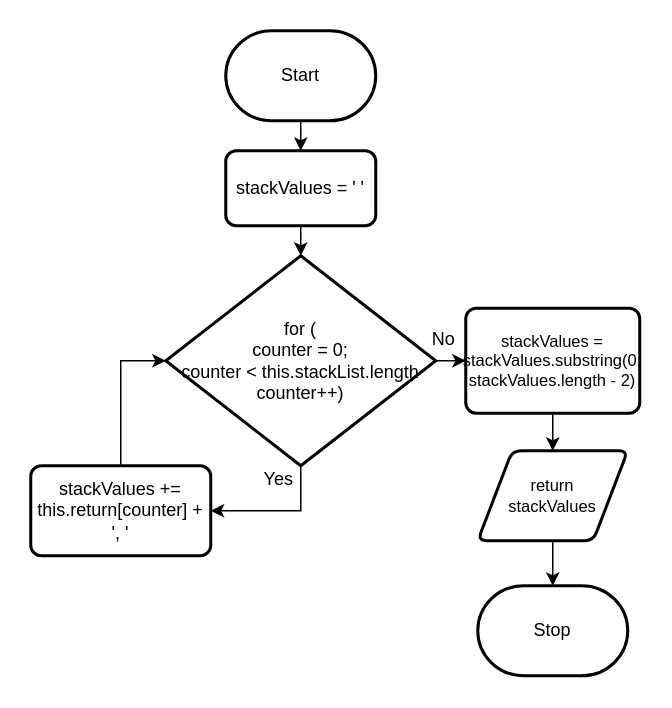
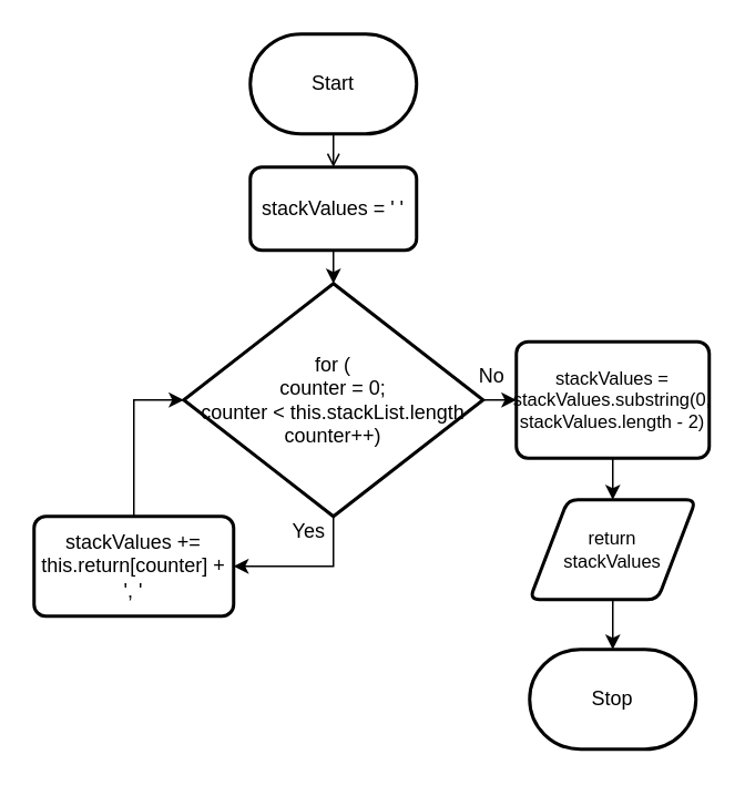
  <mxCell id="0" />
  <mxCell id="1" parent="0" />
- <mxCell id="2" style="edgeStyle=none;html=1;entryX=0.5;entryY=0;entryDx=0;entryDy=0;" parent="1" source="3" target="6" edge="1"><mxGeometry relative="1" as="geometry" /></mxCell>
+ <mxCell id="2" style="edgeStyle=none;html=1;entryX=0.5;entryY=0;entryDx=0;entryDy=0;endArrow=open;" parent="1" source="3" target="6" edge="1"><mxGeometry relative="1" as="geometry" /></mxCell>
  <mxCell id="3" value="Start" style="strokeWidth=2;html=1;shape=mxgraph.flowchart.terminator;whiteSpace=wrap;" parent="1" vertex="1"><mxGeometry x="150" y="20" width="100" height="60" as="geometry" /></mxCell>
  <mxCell id="4" value="Stop" style="strokeWidth=2;html=1;shape=mxgraph.flowchart.terminator;whiteSpace=wrap;" parent="1" vertex="1"><mxGeometry x="318" y="390" width="100" height="60" as="geometry" /></mxCell>
  <mxCell id="5" style="edgeStyle=none;html=1;" parent="1" source="6" target="9" edge="1"><mxGeometry relative="1" as="geometry" /></mxCell>
  <mxCell id="6" value="stackValues = ' '" style="rounded=1;whiteSpace=wrap;html=1;absoluteArcSize=1;arcSize=14;strokeWidth=2;" parent="1" vertex="1"><mxGeometry x="150" y="100" width="100" height="50" as="geometry" /></mxCell>
  <mxCell id="7" style="edgeStyle=elbowEdgeStyle;html=1;entryX=1;entryY=0.5;entryDx=0;entryDy=0;rounded=0;elbow=vertical;" parent="1" source="9" target="11" edge="1"><mxGeometry relative="1" as="geometry"><Array as="points"><mxPoint x="200" y="340" /></Array></mxGeometry></mxCell>
  <mxCell id="8" style="edgeStyle=elbowEdgeStyle;shape=connector;rounded=0;elbow=vertical;html=1;labelBackgroundColor=default;strokeColor=default;fontFamily=Helvetica;fontSize=11;fontColor=default;endArrow=classic;" parent="1" source="9" target="15" edge="1"><mxGeometry relative="1" as="geometry" /></mxCell>
  <mxCell id="9" value="for (&lt;br&gt;counter = 0;&lt;br&gt;counter &amp;lt; this.stackList.length&lt;br&gt;counter++)" style="strokeWidth=2;html=1;shape=mxgraph.flowchart.decision;whiteSpace=wrap;" parent="1" vertex="1"><mxGeometry x="110" y="170" width="180" height="140" as="geometry" /></mxCell>
  <mxCell id="10" style="edgeStyle=elbowEdgeStyle;shape=connector;rounded=0;elbow=vertical;html=1;entryX=0;entryY=0.5;entryDx=0;entryDy=0;entryPerimeter=0;labelBackgroundColor=default;strokeColor=default;fontFamily=Helvetica;fontSize=11;fontColor=default;endArrow=classic;exitX=0.5;exitY=0;exitDx=0;exitDy=0;" parent="1" source="11" target="9" edge="1"><mxGeometry relative="1" as="geometry"><mxPoint x="80" y="330" as="sourcePoint" /><Array as="points"><mxPoint x="100" y="240" /></Array></mxGeometry></mxCell>
  <mxCell id="11" value="stackValues += this.return[counter] + ', '" style="rounded=1;whiteSpace=wrap;html=1;absoluteArcSize=1;arcSize=14;strokeWidth=2;" parent="1" vertex="1"><mxGeometry x="20" y="310" width="120" height="60" as="geometry" /></mxCell>
  <mxCell id="12" style="edgeStyle=elbowEdgeStyle;shape=connector;rounded=0;elbow=vertical;html=1;labelBackgroundColor=default;strokeColor=default;fontFamily=Helvetica;fontSize=11;fontColor=default;endArrow=classic;" parent="1" source="13" target="4" edge="1"><mxGeometry relative="1" as="geometry" /></mxCell>
  <mxCell id="13" value="return&lt;br&gt;stackValues" style="shape=parallelogram;html=1;strokeWidth=2;perimeter=parallelogramPerimeter;whiteSpace=wrap;rounded=1;arcSize=12;size=0.23;fontFamily=Helvetica;fontSize=11;fontColor=default;" parent="1" vertex="1"><mxGeometry x="318" y="300" width="100" height="60" as="geometry" /></mxCell>
  <mxCell id="14" style="edgeStyle=elbowEdgeStyle;shape=connector;rounded=0;elbow=vertical;html=1;labelBackgroundColor=default;strokeColor=default;fontFamily=Helvetica;fontSize=11;fontColor=default;endArrow=classic;" parent="1" source="15" target="13" edge="1"><mxGeometry relative="1" as="geometry" /></mxCell>
  <mxCell id="15" value="stackValues = stackValues.substring(0, stackValues.length - 2)" style="rounded=1;whiteSpace=wrap;html=1;absoluteArcSize=1;arcSize=14;strokeWidth=2;fontFamily=Helvetica;fontSize=11;fontColor=default;" parent="1" vertex="1"><mxGeometry x="310" y="205" width="116" height="70" as="geometry" /></mxCell>
  <mxCell id="16" value="Yes" style="text;html=1;align=center;verticalAlign=middle;resizable=0;points=[];autosize=1;strokeColor=none;fillColor=none;" vertex="1" parent="1"><mxGeometry x="165" y="304" width="40" height="30" as="geometry" /></mxCell>
  <mxCell id="17" value="No" style="text;html=1;align=center;verticalAlign=middle;resizable=0;points=[];autosize=1;strokeColor=none;fillColor=none;" vertex="1" parent="1"><mxGeometry x="275" y="211" width="40" height="30" as="geometry" /></mxCell>
